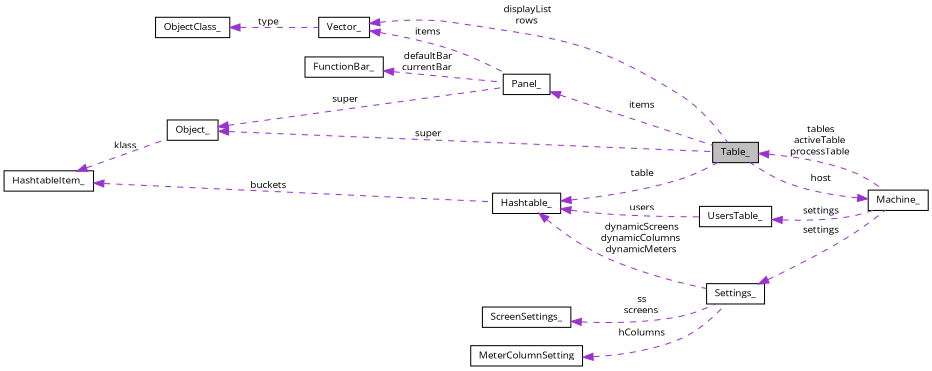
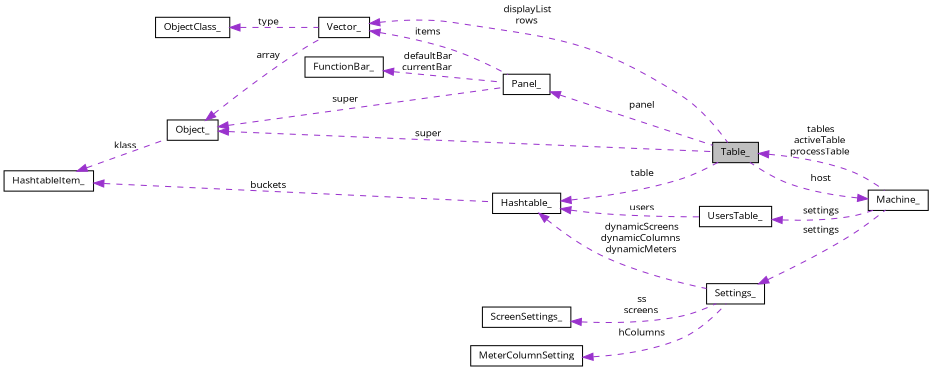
  digraph {
    fontname="Open Sans"
    rankdir=LR
    node [color=black fillcolor=white fontname="Open Sans" fontsize=10 shape=record style=filled]
    edge [color=darkorchid3 dir=back fontname="Open Sans" fontsize=10 labelfontname=Helvetica labelfontsize=10 style=dashed]
    n1 [fillcolor=grey75 fontcolor=black height=0.2 label=Table_ width=0.4]
    n2 [height=0.2 label=Machine_ width=0.4]
    n3 [height=0.2 label=ScreenSettings_ width=0.4]
    n4 [height=0.2 label=Settings_ width=0.4]
    n5 [height=0.2 label=Vector_ width=0.4]
    n6 [height=0.2 label=Panel_ width=0.4]
    n7 [height=0.2 label=ObjectClass_ width=0.4]
    n8 [height=0.2 label=Object_ width=0.4]
    n9 [height=0.2 label=Hashtable_ width=0.4]
    n10 [height=0.2 label=UsersTable_ width=0.4]
    n11 [height=0.2 label=HashtableItem_ width=0.4]
    n12 [height=0.2 label=MeterColumnSetting width=0.4]
    n13 [height=0.2 label=FunctionBar_ width=0.4]
    n1 -> n2 [label=" tables\nactiveTable\nprocessTable"]
    n2 -> n1 [label=" host"]
    n3 -> n4 [label=" ss\nscreens"]
    n4 -> n2 [label=" settings"]
    n5 -> n1 [label=" displayList\nrows"]
    n5 -> n6 [label=" items"]
-   n6 -> n1 [label=" items"]
+   n6 -> n1 [label=" panel"]
    n7 -> n5 [label=" type"]
    n8 -> n1 [label=" super"]
+   n8 -> n5 [label=" array"]
    n8 -> n6 [label=" super"]
    n9 -> n1 [label=" table"]
    n9 -> n4 [label=" dynamicScreens\ndynamicColumns\ndynamicMeters"]
    n9 -> n10 [label=" users"]
    n10 -> n2 [label=" settings"]
    n11 -> n8 [label=" klass"]
    n11 -> n9 [label=" buckets"]
    n12 -> n4 [label=" hColumns"]
    n13 -> n6 [label=" defaultBar\ncurrentBar"]
  }
